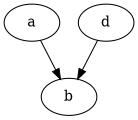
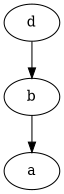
  digraph {
    a
    b
    d
-   a -> b
+   b -> a
    d -> b
  }
